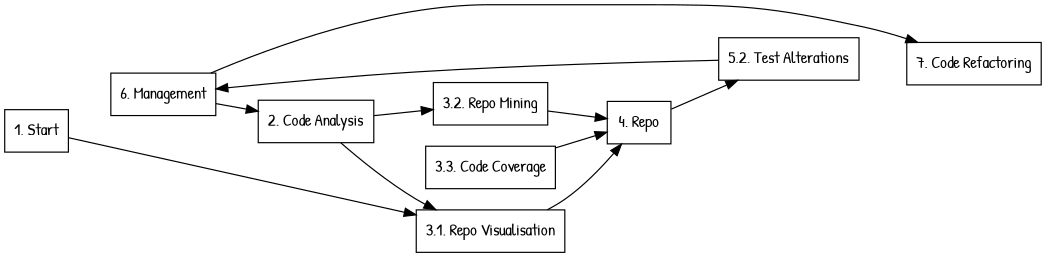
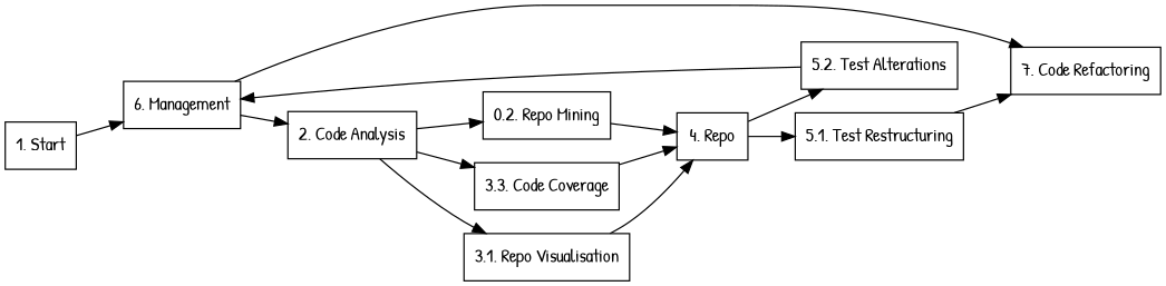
  digraph {
    fontname="Patrick Hand"
    rankdir=LR
    node [fontname="Patrick Hand" shape=box]
    edge [fontname="Patrick Hand"]
    n1 [label="1. Start"]
    n2 [label="6. Management"]
    n3 [label="2. Code Analysis"]
    n4 [label="3.1. Repo Visualisation"]
-   n5 [label="3.2. Repo Mining"]
+   n5 [label="0.2. Repo Mining"]
    n6 [label="3.3. Code Coverage"]
    n7 [label="7. Code Refactoring"]
    n8 [label="4. Repo"]
+   n9 [label="5.1. Test Restructuring"]
    n10 [label="5.2. Test Alterations"]
-   n1 -> n4
+   n1 -> n2
    n2 -> n3
    n2 -> n7
    n3 -> n4
    n3 -> n5
+   n3 -> n6
    n4 -> n8
    n5 -> n8
    n6 -> n8
+   n8 -> n9
    n8 -> n10
+   n9 -> n7
    n10 -> n2
  }
